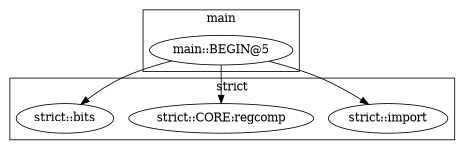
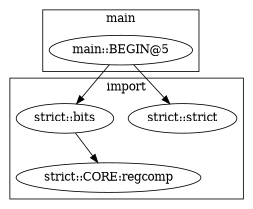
  digraph {
-   "strict::import"
+   "strict::import" [label="strict::strict"]
    "strict::CORE:regcomp"
    "strict::bits"
    n4 [label="main::BEGIN@5"]
    subgraph cluster_1 {
-     label="strict"
+     label=import
      "strict::import"
      "strict::CORE:regcomp"
      "strict::bits"
    }
    subgraph cluster_2 {
      label=main
      n4
    }
    n4 -> "strict::import"
-   n4 -> "strict::CORE:regcomp"
+   "strict::bits" -> "strict::CORE:regcomp"
    n4 -> "strict::bits"
  }
